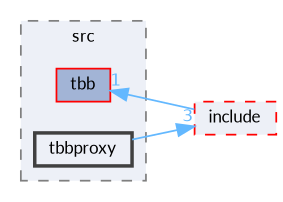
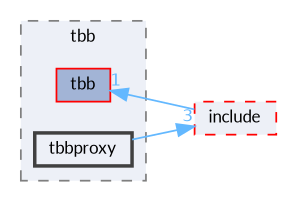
  digraph {
    compound=true
    fontname=Lato
    rankdir=LR
    node [color=red fillcolor="#edf0f7" fontname=Lato fontsize=10 shape=box]
    edge [color=steelblue1 fontcolor=steelblue1 fontname=Lato fontsize=10 labeldistance=1.5 labelfontname=Helvetica labelfontsize=10]
    n1 [fillcolor="#a2b4d6" height=0.2 label=tbb style=filled width=0.4]
    n2 [color=grey25 height=0.2 label=tbbproxy style="filled,bold" width=0.4]
    n3 [height=0.2 label=include style="filled,dashed" width=0.4]
    subgraph cluster_1 {
      bgcolor="#edf0f7"
      fontsize=10
-     label=src
+     label=tbb
      pencolor=grey50
      style="filled,dashed"
      n1
      n2
    }
    n2 -> n3 [headlabel=3]
    n3 -> n1 [headlabel=1]
  }
